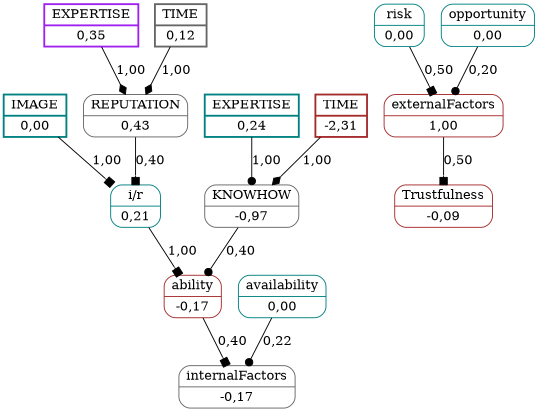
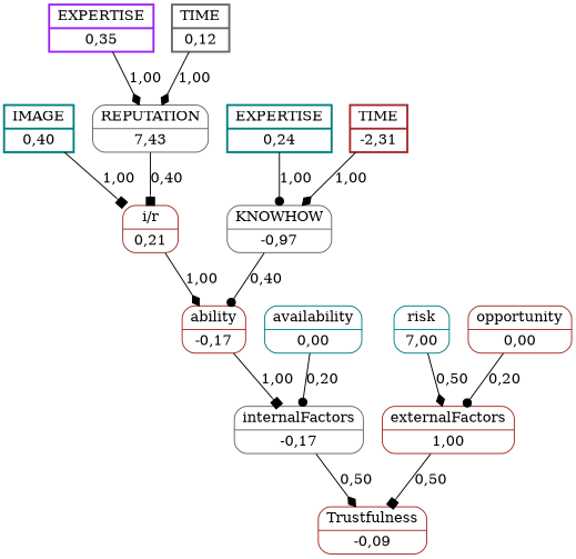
  digraph {
    node [color=teal shape=record style=rounded]
    edge [arrowhead=box]
-   n1 [label="{IMAGE | 0,00}" penwidth=2 peripheries=2 style=bold]
-   n2 [label="{i/r | 0,21}"]
+   n1 [label="{IMAGE | 0,40}" penwidth=2 peripheries=2 style=bold]
+   n2 [color=brown label="{i/r | 0,21}"]
    n3 [color=brown label="{ability | -0,17}"]
    n4 [color=purple label="{EXPERTISE | 0,35}" penwidth=2 peripheries=2 style=bold]
-   n5 [color=gray40 label="{REPUTATION | 0,43}"]
+   n5 [color=gray40 label="{REPUTATION | 7,43}"]
    n6 [color=gray40 label="{TIME | 0,12}" penwidth=2 peripheries=2 style=bold]
    n7 [label="{EXPERTISE | 0,24}" penwidth=2 peripheries=2 style=bold]
    n8 [color=gray40 label="{KNOWHOW | -0,97}"]
    n9 [color=brown label="{TIME | -2,31}" penwidth=2 peripheries=2 style=bold]
    n10 [color=gray40 label="{internalFactors | -0,17}"]
    n11 [color=brown label="{Trustfulness | -0,09}"]
    n12 [label="{availability | 0,00}"]
-   n13 [label="{risk | 0,00}"]
+   n13 [label="{risk | 7,00}"]
    n14 [color=brown label="{externalFactors | 1,00}"]
-   n15 [label="{opportunity | 0,00}"]
+   n15 [color=brown label="{opportunity | 0,00}"]
    n1 -> n2 [label="1,00"]
-   n2 -> n3 [label="1,00"]
-   n3 -> n10 [label="0,40"]
+   n2 -> n3 [arrowhead=diamond label="1,00"]
+   n3 -> n10 [label="1,00"]
    n4 -> n5 [arrowhead=diamond label="1,00"]
    n5 -> n2 [label="0,40"]
    n6 -> n5 [arrowhead=diamond label="1,00"]
    n7 -> n8 [arrowhead=dot label="1,00"]
    n8 -> n3 [arrowhead=dot label="0,40"]
    n9 -> n8 [arrowhead=diamond label="1,00"]
-   n12 -> n10 [arrowhead=dot label="0,22"]
-   n13 -> n14 [label="0,50"]
+   n10 -> n11 [arrowhead=diamond label="0,50"]
+   n12 -> n10 [arrowhead=dot label="0,20"]
+   n13 -> n14 [arrowhead=diamond label="0,50"]
    n14 -> n11 [label="0,50"]
    n15 -> n14 [arrowhead=dot label="0,20"]
  }
